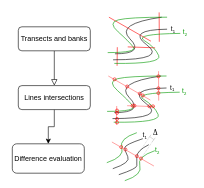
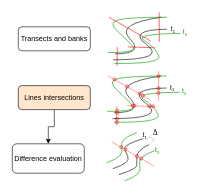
  <mxCell id="0" />
  <mxCell id="1" parent="0" />
- <mxCell id="2" value="" style="rounded=0;html=1;jettySize=auto;orthogonalLoop=1;fontSize=11;endArrow=block;endFill=0;endSize=8;strokeWidth=1;shadow=0;labelBackgroundColor=none;edgeStyle=orthogonalEdgeStyle;entryX=0.5;entryY=0;entryDx=0;entryDy=0;" parent="1" source="3" target="5" edge="1"><mxGeometry relative="1" as="geometry"><mxPoint x="90" y="134" as="targetPoint" /></mxGeometry></mxCell>
  <mxCell id="3" value="Transects and banks" style="rounded=1;whiteSpace=wrap;html=1;fontSize=12;glass=0;strokeWidth=1;shadow=0;" parent="1" vertex="1"><mxGeometry x="30" y="44" width="120" height="40" as="geometry" /></mxCell>
  <mxCell id="4" value="" style="edgeStyle=orthogonalEdgeStyle;rounded=0;orthogonalLoop=1;jettySize=auto;html=1;" parent="1" source="5" target="6" edge="1"><mxGeometry relative="1" as="geometry" /></mxCell>
- <mxCell id="5" value="Lines intersections" style="rounded=1;whiteSpace=wrap;html=1;fontSize=12;glass=0;strokeWidth=1;shadow=0;" parent="1" vertex="1"><mxGeometry x="30" y="142" width="120" height="40" as="geometry" /></mxCell>
+ <mxCell id="5" value="Lines intersections" style="rounded=1;whiteSpace=wrap;html=1;fontSize=12;glass=0;strokeWidth=1;shadow=0;fillColor=#ffe6cc;" parent="1" vertex="1"><mxGeometry x="30" y="142" width="120" height="40" as="geometry" /></mxCell>
  <mxCell id="6" value="Difference evaluation" style="whiteSpace=wrap;html=1;rounded=1;glass=0;strokeWidth=1;shadow=0;" parent="1" vertex="1"><mxGeometry x="20" y="239" width="120" height="49" as="geometry" /></mxCell>
  <mxCell id="7" value="" style="group" parent="1" vertex="1" connectable="0"><mxGeometry x="179" y="20" width="139" height="89" as="geometry" /></mxCell>
  <mxCell id="8" value="" style="curved=1;endArrow=none;html=1;rounded=0;endFill=0;" parent="7" edge="1"><mxGeometry width="50" height="50" relative="1" as="geometry"><mxPoint x="12" y="69" as="sourcePoint" /><mxPoint x="90" y="8" as="targetPoint" /><Array as="points"><mxPoint x="62" y="69" /><mxPoint x="12" y="19" /></Array></mxGeometry></mxCell>
  <mxCell id="9" value="" style="endArrow=none;html=1;rounded=0;strokeColor=#FF0000;" parent="7" edge="1"><mxGeometry width="50" height="50" relative="1" as="geometry"><mxPoint x="16" y="58" as="sourcePoint" /><mxPoint x="15.64" y="89" as="targetPoint" /></mxGeometry></mxCell>
  <mxCell id="10" value="" style="endArrow=none;html=1;rounded=0;strokeColor=#FF0000;" parent="7" edge="1"><mxGeometry width="50" height="50" relative="1" as="geometry"><mxPoint x="33.39" y="57.5" as="sourcePoint" /><mxPoint x="79" y="59" as="targetPoint" /></mxGeometry></mxCell>
  <mxCell id="11" value="" style="endArrow=none;html=1;rounded=0;strokeColor=#FF0000;" parent="7" edge="1"><mxGeometry width="50" height="50" relative="1" as="geometry"><mxPoint x="2" y="8" as="sourcePoint" /><mxPoint x="72" y="48" as="targetPoint" /></mxGeometry></mxCell>
  <mxCell id="12" value="" style="endArrow=none;html=1;rounded=0;strokeColor=#FF0000;" parent="7" edge="1"><mxGeometry width="50" height="50" relative="1" as="geometry"><mxPoint x="85.75" as="sourcePoint" /><mxPoint x="86" y="49" as="targetPoint" /></mxGeometry></mxCell>
  <mxCell id="13" value="" style="curved=1;endArrow=none;html=1;rounded=0;endFill=0;" parent="7" edge="1"><mxGeometry width="50" height="50" relative="1" as="geometry"><mxPoint x="9" y="79" as="sourcePoint" /><mxPoint x="99" y="28" as="targetPoint" /><Array as="points"><mxPoint x="99" y="79" /><mxPoint x="31" y="29" /></Array></mxGeometry></mxCell>
  <mxCell id="14" value="" style="curved=1;endArrow=none;html=1;rounded=0;endFill=0;strokeColor=#009900;fontColor=#009900;" parent="7" edge="1"><mxGeometry width="50" height="50" relative="1" as="geometry"><mxPoint y="67" as="sourcePoint" /><mxPoint x="99" y="8" as="targetPoint" /><Array as="points"><mxPoint x="50" y="67" /><mxPoint x="35" y="48" /><mxPoint y="17" /><mxPoint x="35" y="8" /></Array></mxGeometry></mxCell>
  <mxCell id="15" value="" style="curved=1;endArrow=none;html=1;rounded=0;endFill=0;strokeColor=#009900;fontColor=#009900;" parent="7" edge="1"><mxGeometry width="50" height="50" relative="1" as="geometry"><mxPoint x="11" y="85" as="sourcePoint" /><mxPoint x="121" y="35" as="targetPoint" /><Array as="points"><mxPoint x="91" y="86" /><mxPoint x="79" y="58" /><mxPoint x="43" y="36" /></Array></mxGeometry></mxCell>
  <mxCell id="16" value="&lt;font face=&quot;Garamond&quot;&gt;t&lt;/font&gt;&lt;sub&gt;&lt;font style=&quot;font-size: 7px;&quot;&gt;1&lt;/font&gt;&lt;/sub&gt;" style="text;html=1;align=center;verticalAlign=middle;whiteSpace=wrap;rounded=0;" parent="7" vertex="1"><mxGeometry x="99" y="18" width="20" height="19" as="geometry" /></mxCell>
  <mxCell id="17" value="&lt;font face=&quot;Garamond&quot;&gt;t&lt;/font&gt;&lt;sub&gt;&lt;font style=&quot;font-size: 7px;&quot;&gt;2&lt;/font&gt;&lt;/sub&gt;" style="text;html=1;align=center;verticalAlign=middle;whiteSpace=wrap;rounded=0;fontColor=#009900;strokeColor=none;" parent="7" vertex="1"><mxGeometry x="119" y="24" width="20" height="19" as="geometry" /></mxCell>
  <mxCell id="18" value="" style="group" parent="1" vertex="1" connectable="0"><mxGeometry x="178" y="118" width="139" height="89" as="geometry" /></mxCell>
  <mxCell id="19" value="" style="group" parent="18" vertex="1" connectable="0"><mxGeometry width="139" height="89" as="geometry" /></mxCell>
  <mxCell id="20" value="" style="curved=1;endArrow=none;html=1;rounded=0;endFill=0;" parent="19" edge="1"><mxGeometry width="50" height="50" relative="1" as="geometry"><mxPoint x="12" y="69" as="sourcePoint" /><mxPoint x="90" y="8" as="targetPoint" /><Array as="points"><mxPoint x="62" y="69" /><mxPoint x="12" y="19" /></Array></mxGeometry></mxCell>
  <mxCell id="21" value="" style="endArrow=none;html=1;rounded=0;strokeColor=#FF6363;" parent="19" edge="1"><mxGeometry width="50" height="50" relative="1" as="geometry"><mxPoint x="16" y="58" as="sourcePoint" /><mxPoint x="15.64" y="89" as="targetPoint" /></mxGeometry></mxCell>
  <mxCell id="22" value="" style="endArrow=none;html=1;rounded=0;strokeColor=#FF6363;" parent="19" edge="1"><mxGeometry width="50" height="50" relative="1" as="geometry"><mxPoint x="33.39" y="57.5" as="sourcePoint" /><mxPoint x="79" y="59" as="targetPoint" /></mxGeometry></mxCell>
  <mxCell id="23" value="" style="endArrow=none;html=1;rounded=0;strokeColor=#FF6363;" parent="19" edge="1"><mxGeometry width="50" height="50" relative="1" as="geometry"><mxPoint x="2" y="8" as="sourcePoint" /><mxPoint x="72" y="48" as="targetPoint" /></mxGeometry></mxCell>
  <mxCell id="24" value="" style="endArrow=none;html=1;rounded=0;strokeColor=#FF6363;" parent="19" edge="1"><mxGeometry width="50" height="50" relative="1" as="geometry"><mxPoint x="85.75" as="sourcePoint" /><mxPoint x="86" y="49" as="targetPoint" /></mxGeometry></mxCell>
  <mxCell id="25" value="" style="curved=1;endArrow=none;html=1;rounded=0;endFill=0;" parent="19" edge="1"><mxGeometry width="50" height="50" relative="1" as="geometry"><mxPoint x="9" y="79" as="sourcePoint" /><mxPoint x="99" y="28" as="targetPoint" /><Array as="points"><mxPoint x="99" y="79" /><mxPoint x="31" y="29" /></Array></mxGeometry></mxCell>
  <mxCell id="26" value="" style="curved=1;endArrow=none;html=1;rounded=0;endFill=0;strokeColor=#009900;fontColor=#009900;" parent="19" edge="1"><mxGeometry width="50" height="50" relative="1" as="geometry"><mxPoint y="67" as="sourcePoint" /><mxPoint x="99" y="8" as="targetPoint" /><Array as="points"><mxPoint x="50" y="67" /><mxPoint x="35" y="48" /><mxPoint y="17" /><mxPoint x="35" y="8" /></Array></mxGeometry></mxCell>
  <mxCell id="27" value="" style="curved=1;endArrow=none;html=1;rounded=0;endFill=0;strokeColor=#009900;fontColor=#009900;" parent="19" edge="1"><mxGeometry width="50" height="50" relative="1" as="geometry"><mxPoint x="11" y="85" as="sourcePoint" /><mxPoint x="121" y="35" as="targetPoint" /><Array as="points"><mxPoint x="91" y="86" /><mxPoint x="79" y="58" /><mxPoint x="43" y="36" /></Array></mxGeometry></mxCell>
  <mxCell id="28" value="&lt;font face=&quot;Garamond&quot;&gt;t&lt;/font&gt;&lt;sub&gt;&lt;font style=&quot;font-size: 7px;&quot;&gt;1&lt;/font&gt;&lt;/sub&gt;" style="text;html=1;align=center;verticalAlign=middle;whiteSpace=wrap;rounded=0;" parent="19" vertex="1"><mxGeometry x="99" y="18" width="20" height="19" as="geometry" /></mxCell>
  <mxCell id="29" value="&lt;font face=&quot;Garamond&quot;&gt;t&lt;/font&gt;&lt;sub&gt;&lt;font style=&quot;font-size: 7px;&quot;&gt;2&lt;/font&gt;&lt;/sub&gt;" style="text;html=1;align=center;verticalAlign=middle;whiteSpace=wrap;rounded=0;fontColor=#009900;strokeColor=none;" parent="19" vertex="1"><mxGeometry x="119" y="24" width="20" height="19" as="geometry" /></mxCell>
  <mxCell id="30" value="" style="ellipse;whiteSpace=wrap;html=1;fillColor=none;fontColor=#ffffff;strokeColor=#ff0000;" parent="18" vertex="1"><mxGeometry x="10" y="11" width="5" height="5" as="geometry" /></mxCell>
  <mxCell id="31" value="" style="ellipse;whiteSpace=wrap;html=1;fillColor=none;fontColor=#ffffff;strokeColor=#ff0000;" parent="18" vertex="1"><mxGeometry x="31" y="23" width="5" height="5" as="geometry" /></mxCell>
  <mxCell id="32" value="" style="ellipse;whiteSpace=wrap;html=1;fillColor=none;fontColor=#ffffff;strokeColor=#ff0000;" parent="18" vertex="1"><mxGeometry x="52" y="35" width="5" height="5" as="geometry" /></mxCell>
  <mxCell id="33" value="" style="ellipse;whiteSpace=wrap;html=1;fillColor=none;fontColor=#ffffff;strokeColor=#ff0000;" parent="18" vertex="1"><mxGeometry x="57" y="38" width="5" height="5" as="geometry" /></mxCell>
  <mxCell id="34" value="" style="ellipse;whiteSpace=wrap;html=1;fillColor=none;fontColor=#ffffff;strokeColor=#ff0000;" parent="18" vertex="1"><mxGeometry x="68" y="56" width="5" height="5" as="geometry" /></mxCell>
  <mxCell id="35" value="" style="ellipse;whiteSpace=wrap;html=1;fillColor=none;fontColor=#ffffff;strokeColor=#ff0000;" parent="18" vertex="1"><mxGeometry x="74" y="56" width="5" height="5" as="geometry" /></mxCell>
  <mxCell id="36" value="" style="ellipse;whiteSpace=wrap;html=1;fillColor=none;fontColor=#ffffff;strokeColor=#ff0000;" parent="18" vertex="1"><mxGeometry x="43" y="55" width="5" height="5" as="geometry" /></mxCell>
  <mxCell id="37" value="" style="ellipse;whiteSpace=wrap;html=1;fillColor=none;fontColor=#ffffff;strokeColor=#ff0000;" parent="18" vertex="1"><mxGeometry x="40" y="55" width="5" height="5" as="geometry" /></mxCell>
  <mxCell id="38" value="" style="ellipse;whiteSpace=wrap;html=1;fillColor=none;fontColor=#ffffff;strokeColor=#ff0000;" parent="18" vertex="1"><mxGeometry x="14" y="67" width="5" height="5" as="geometry" /></mxCell>
  <mxCell id="39" value="" style="ellipse;whiteSpace=wrap;html=1;fillColor=none;fontColor=#ffffff;strokeColor=#ff0000;" parent="18" vertex="1"><mxGeometry x="14" y="63" width="5" height="5" as="geometry" /></mxCell>
  <mxCell id="40" value="" style="ellipse;whiteSpace=wrap;html=1;fillColor=none;fontColor=#ffffff;strokeColor=#ff0000;" parent="18" vertex="1"><mxGeometry x="14" y="77" width="5" height="5" as="geometry" /></mxCell>
  <mxCell id="41" value="" style="ellipse;whiteSpace=wrap;html=1;fillColor=none;fontColor=#ffffff;strokeColor=#ff0000;" parent="18" vertex="1"><mxGeometry x="14" y="83" width="5" height="5" as="geometry" /></mxCell>
  <mxCell id="42" value="" style="ellipse;whiteSpace=wrap;html=1;fillColor=none;fontColor=#ffffff;strokeColor=#ff0000;" parent="18" vertex="1"><mxGeometry x="83" y="6" width="5" height="5" as="geometry" /></mxCell>
  <mxCell id="43" value="" style="ellipse;whiteSpace=wrap;html=1;fillColor=none;fontColor=#ffffff;strokeColor=#ff0000;" parent="18" vertex="1"><mxGeometry x="83" y="26" width="5" height="5" as="geometry" /></mxCell>
  <mxCell id="44" value="" style="ellipse;whiteSpace=wrap;html=1;fillColor=none;fontColor=#ffffff;strokeColor=#ff0000;" parent="18" vertex="1"><mxGeometry x="83" y="34" width="5" height="5" as="geometry" /></mxCell>
  <mxCell id="45" value="" style="group" parent="1" vertex="1" connectable="0"><mxGeometry x="186" y="223" width="86" height="67.5" as="geometry" /></mxCell>
  <mxCell id="46" value="" style="curved=1;endArrow=none;html=1;rounded=0;endFill=0;strokeColor=#009900;fontColor=#009900;" parent="45" edge="1"><mxGeometry width="50" height="50" relative="1" as="geometry"><mxPoint x="-8.5" y="47.5" as="sourcePoint" /><mxPoint x="41.5" y="-2.5" as="targetPoint" /><Array as="points"><mxPoint x="21.5" y="37.5" /><mxPoint x="11.5" y="7.5" /></Array></mxGeometry></mxCell>
  <mxCell id="47" value="" style="curved=1;endArrow=none;html=1;rounded=0;endFill=0;" parent="45" edge="1"><mxGeometry width="50" height="50" relative="1" as="geometry"><mxPoint x="1.5" y="57.5" as="sourcePoint" /><mxPoint x="51.5" y="7.5" as="targetPoint" /><Array as="points"><mxPoint x="31.5" y="47.5" /><mxPoint x="21.5" y="27.5" /><mxPoint x="21.5" y="17.5" /></Array></mxGeometry></mxCell>
  <mxCell id="48" value="" style="curved=1;endArrow=none;html=1;rounded=0;endFill=0;" parent="45" edge="1"><mxGeometry width="50" height="50" relative="1" as="geometry"><mxPoint x="11.5" y="67.5" as="sourcePoint" /><mxPoint x="61.5" y="17.5" as="targetPoint" /><Array as="points"><mxPoint x="41.5" y="57.5" /><mxPoint x="41.5" y="47.5" /><mxPoint x="41.5" y="27.5" /></Array></mxGeometry></mxCell>
  <mxCell id="49" value="" style="curved=1;endArrow=none;html=1;rounded=0;endFill=0;strokeColor=#009900;fontColor=#009900;" parent="45" edge="1"><mxGeometry width="50" height="50" relative="1" as="geometry"><mxPoint x="21.5" y="77.5" as="sourcePoint" /><mxPoint x="71.5" y="27.5" as="targetPoint" /><Array as="points"><mxPoint x="51.5" y="67.5" /><mxPoint x="41.5" y="37.5" /></Array></mxGeometry></mxCell>
  <mxCell id="50" value="" style="ellipse;whiteSpace=wrap;html=1;fillColor=none;fontColor=#ffffff;strokeColor=#ff0000;" parent="45" vertex="1"><mxGeometry x="13" y="19" width="5" height="5" as="geometry" /></mxCell>
  <mxCell id="51" value="" style="ellipse;whiteSpace=wrap;html=1;fillColor=none;fontColor=#ffffff;strokeColor=#ff0000;" parent="45" vertex="1"><mxGeometry x="20" y="23" width="5" height="5" as="geometry" /></mxCell>
  <mxCell id="52" value="" style="ellipse;whiteSpace=wrap;html=1;fillColor=none;fontColor=#ffffff;strokeColor=#ff0000;" parent="45" vertex="1"><mxGeometry x="39" y="34" width="5" height="5" as="geometry" /></mxCell>
  <mxCell id="53" value="" style="ellipse;whiteSpace=wrap;html=1;fillColor=none;fontColor=#ffffff;strokeColor=#ff0000;" parent="45" vertex="1"><mxGeometry x="46" y="38" width="5" height="5" as="geometry" /></mxCell>
  <mxCell id="54" value="" style="endArrow=none;html=1;rounded=0;strokeColor=#FF6363;" parent="45" edge="1"><mxGeometry width="50" height="50" relative="1" as="geometry"><mxPoint y="13" as="sourcePoint" /><mxPoint x="70" y="53" as="targetPoint" /></mxGeometry></mxCell>
  <mxCell id="55" value="&lt;font face=&quot;Garamond&quot;&gt;t&lt;/font&gt;&lt;sub&gt;&lt;font style=&quot;font-size: 7px;&quot;&gt;1&lt;/font&gt;&lt;/sub&gt;" style="text;html=1;align=center;verticalAlign=middle;whiteSpace=wrap;rounded=0;" parent="45" vertex="1"><mxGeometry x="45" y="-8" width="20" height="19" as="geometry" /></mxCell>
  <mxCell id="56" value="&lt;font face=&quot;Garamond&quot;&gt;t&lt;/font&gt;&lt;sub&gt;&lt;font style=&quot;font-size: 7px;&quot;&gt;2&lt;/font&gt;&lt;/sub&gt;" style="text;html=1;align=center;verticalAlign=middle;whiteSpace=wrap;rounded=0;fontColor=#009900;strokeColor=none;" parent="45" vertex="1"><mxGeometry x="66" y="17" width="20" height="19" as="geometry" /></mxCell>
  <mxCell id="57" value="" style="group" parent="45" vertex="1" connectable="0"><mxGeometry x="41" y="4" width="29" height="36" as="geometry" /></mxCell>
  <mxCell id="58" value="" style="endArrow=baseDash;html=1;rounded=0;startArrow=baseDash;startFill=0;endFill=0;strokeWidth=0.5;strokeColor=#808080;bendable=0;noJump=1;orthogonal=0;" parent="57" edge="1"><mxGeometry width="50" height="50" relative="1" as="geometry"><mxPoint x="22" as="sourcePoint" /><mxPoint x="29" y="5" as="targetPoint" /></mxGeometry></mxCell>
  <mxCell id="59" value="" style="endArrow=none;dashed=1;html=1;rounded=0;strokeWidth=0.5;strokeColor=#808080;" parent="57" edge="1"><mxGeometry width="50" height="50" relative="1" as="geometry"><mxPoint y="33" as="sourcePoint" /><mxPoint x="20" y="3" as="targetPoint" /></mxGeometry></mxCell>
  <mxCell id="60" value="" style="endArrow=none;dashed=1;html=1;rounded=0;strokeWidth=0.5;strokeColor=#808080;" parent="57" edge="1"><mxGeometry width="50" height="50" relative="1" as="geometry"><mxPoint x="8" y="36" as="sourcePoint" /><mxPoint x="28" y="6" as="targetPoint" /></mxGeometry></mxCell>
  <mxCell id="61" value="&lt;font face=&quot;Garamond&quot;&gt;Δ&lt;/font&gt;" style="text;html=1;align=center;verticalAlign=middle;whiteSpace=wrap;rounded=0;" parent="1" vertex="1"><mxGeometry x="240" y="211" width="38" height="19" as="geometry" /></mxCell>
